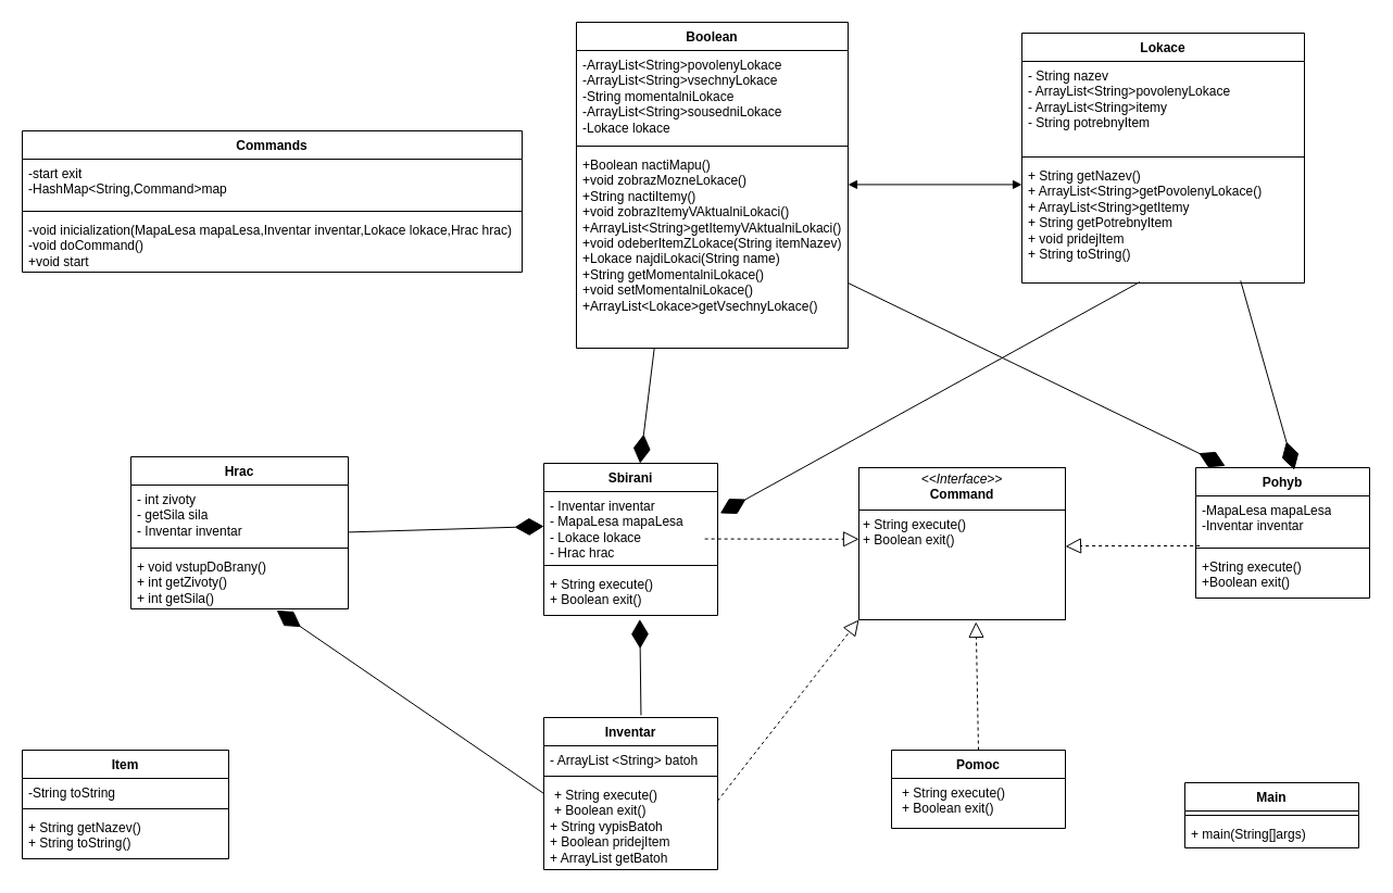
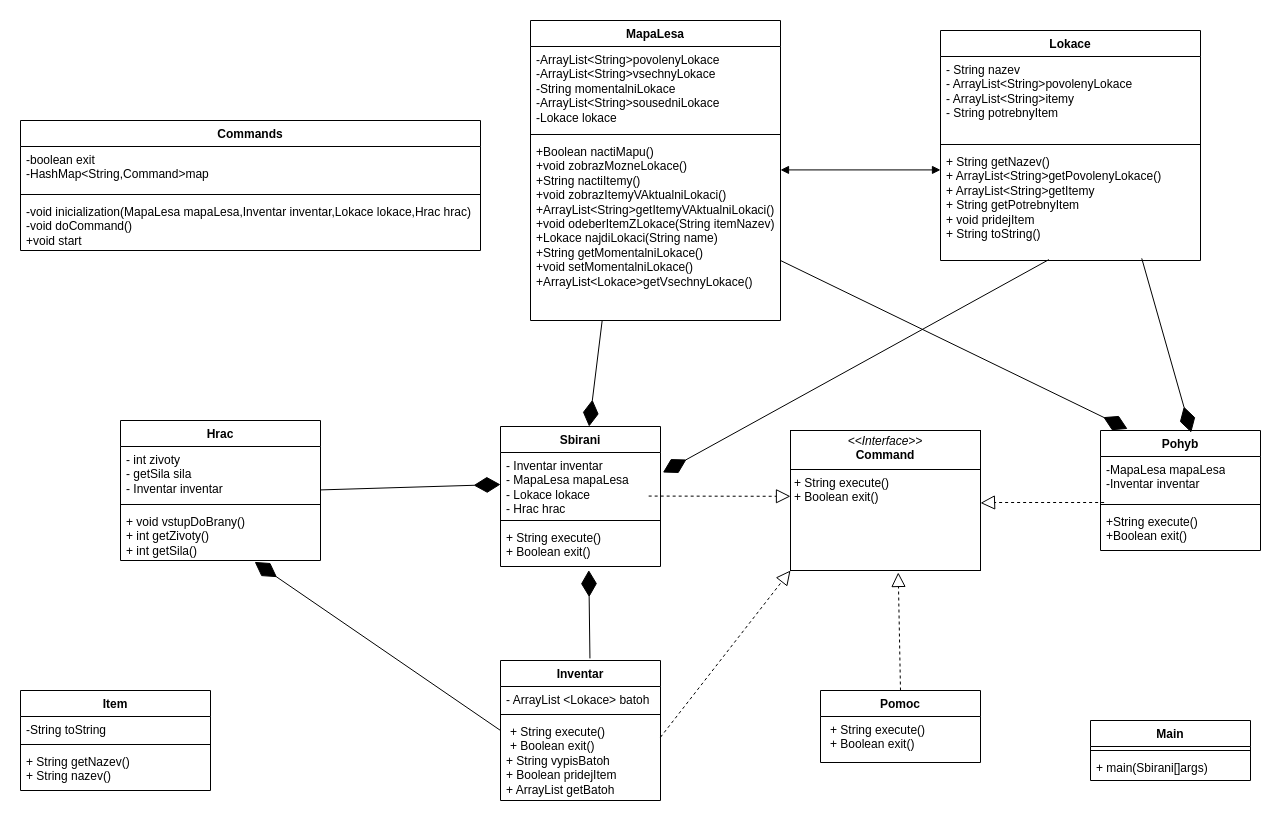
  <mxCell id="0" />
  <mxCell id="1" parent="0" />
  <mxCell id="2" value="&lt;p style=&quot;margin:0px;margin-top:4px;text-align:center;&quot;&gt;&lt;i&gt;&amp;lt;&amp;lt;Interface&amp;gt;&amp;gt;&lt;/i&gt;&lt;br&gt;&lt;b&gt;Command&lt;/b&gt;&lt;/p&gt;&lt;hr size=&quot;1&quot; style=&quot;border-style:solid;&quot;&gt;&lt;p style=&quot;margin:0px;margin-left:4px;&quot;&gt;+ String execute()&lt;/p&gt;&lt;p style=&quot;margin:0px;margin-left:4px;&quot;&gt;+ Boolean exit()&lt;/p&gt;&lt;p style=&quot;margin:0px;margin-left:4px;&quot;&gt;&lt;br&gt;&lt;/p&gt;" style="verticalAlign=top;align=left;overflow=fill;html=1;whiteSpace=wrap;" vertex="1" parent="1"><mxGeometry x="790" y="430" width="190" height="140" as="geometry" /></mxCell>
  <mxCell id="3" value="Pohyb" style="swimlane;fontStyle=1;align=center;verticalAlign=top;childLayout=stackLayout;horizontal=1;startSize=26;horizontalStack=0;resizeParent=1;resizeParentMax=0;resizeLast=0;collapsible=1;marginBottom=0;whiteSpace=wrap;html=1;" vertex="1" parent="1"><mxGeometry x="1100" y="430" width="160" height="120" as="geometry" /></mxCell>
  <mxCell id="4" value="-MapaLesa mapaLesa&lt;div&gt;-Inventar inventar&lt;/div&gt;&lt;div&gt;&lt;div&gt;&lt;div&gt;&lt;span style=&quot;white-space: pre;&quot;&gt;&#09;&lt;/span&gt;&lt;br&gt;&lt;/div&gt;&lt;/div&gt;&lt;/div&gt;" style="text;strokeColor=none;fillColor=none;align=left;verticalAlign=top;spacingLeft=4;spacingRight=4;overflow=hidden;rotatable=0;points=[[0,0.5],[1,0.5]];portConstraint=eastwest;whiteSpace=wrap;html=1;" vertex="1" parent="3"><mxGeometry y="26" width="160" height="44" as="geometry" /></mxCell>
  <mxCell id="5" value="" style="line;strokeWidth=1;fillColor=none;align=left;verticalAlign=middle;spacingTop=-1;spacingLeft=3;spacingRight=3;rotatable=0;labelPosition=right;points=[];portConstraint=eastwest;strokeColor=inherit;" vertex="1" parent="3"><mxGeometry y="70" width="160" height="8" as="geometry" /></mxCell>
  <mxCell id="6" value="+String execute()&lt;div&gt;+Boolean exit()&lt;/div&gt;" style="text;strokeColor=none;fillColor=none;align=left;verticalAlign=top;spacingLeft=4;spacingRight=4;overflow=hidden;rotatable=0;points=[[0,0.5],[1,0.5]];portConstraint=eastwest;whiteSpace=wrap;html=1;" vertex="1" parent="3"><mxGeometry y="78" width="160" height="42" as="geometry" /></mxCell>
  <mxCell id="7" value="" style="endArrow=block;dashed=1;endFill=0;endSize=12;html=1;rounded=0;entryX=0.981;entryY=0.589;entryDx=0;entryDy=0;entryPerimeter=0;" edge="1" parent="1"><mxGeometry width="160" relative="1" as="geometry"><mxPoint x="1103.61" y="502" as="sourcePoint" /><mxPoint x="980" y="502.46" as="targetPoint" /><Array as="points"><mxPoint x="993.61" y="502" /></Array></mxGeometry></mxCell>
  <mxCell id="8" value="Sbirani" style="swimlane;fontStyle=1;align=center;verticalAlign=top;childLayout=stackLayout;horizontal=1;startSize=26;horizontalStack=0;resizeParent=1;resizeParentMax=0;resizeLast=0;collapsible=1;marginBottom=0;whiteSpace=wrap;html=1;" vertex="1" parent="1"><mxGeometry x="500" y="426" width="160" height="140" as="geometry" /></mxCell>
  <mxCell id="9" value="- Inventar inventar&lt;div&gt;- MapaLesa mapaLesa&lt;br&gt;- Lokace lokace&lt;br&gt;- Hrac hrac&lt;br&gt;&lt;div&gt;&lt;br&gt;&lt;/div&gt;&lt;/div&gt;" style="text;strokeColor=none;fillColor=none;align=left;verticalAlign=top;spacingLeft=4;spacingRight=4;overflow=hidden;rotatable=0;points=[[0,0.5],[1,0.5]];portConstraint=eastwest;whiteSpace=wrap;html=1;" vertex="1" parent="8"><mxGeometry y="26" width="160" height="64" as="geometry" /></mxCell>
  <mxCell id="10" value="" style="line;strokeWidth=1;fillColor=none;align=left;verticalAlign=middle;spacingTop=-1;spacingLeft=3;spacingRight=3;rotatable=0;labelPosition=right;points=[];portConstraint=eastwest;strokeColor=inherit;" vertex="1" parent="8"><mxGeometry y="90" width="160" height="8" as="geometry" /></mxCell>
  <mxCell id="11" value="+ String execute()&lt;div&gt;+ Boolean exit()&lt;/div&gt;" style="text;strokeColor=none;fillColor=none;align=left;verticalAlign=top;spacingLeft=4;spacingRight=4;overflow=hidden;rotatable=0;points=[[0,0.5],[1,0.5]];portConstraint=eastwest;whiteSpace=wrap;html=1;" vertex="1" parent="8"><mxGeometry y="98" width="160" height="42" as="geometry" /></mxCell>
  <mxCell id="12" value="" style="endArrow=block;dashed=1;endFill=0;endSize=12;html=1;rounded=0;exitX=0.989;exitY=0.774;exitDx=0;exitDy=0;exitPerimeter=0;entryX=0.053;entryY=0.55;entryDx=0;entryDy=0;entryPerimeter=0;" edge="1" parent="1"><mxGeometry width="160" relative="1" as="geometry"><mxPoint x="648.17" y="495.566" as="sourcePoint" /><mxPoint x="790" y="495.8" as="targetPoint" /></mxGeometry></mxCell>
  <mxCell id="13" value="Inventar" style="swimlane;fontStyle=1;align=center;verticalAlign=top;childLayout=stackLayout;horizontal=1;startSize=26;horizontalStack=0;resizeParent=1;resizeParentMax=0;resizeLast=0;collapsible=1;marginBottom=0;whiteSpace=wrap;html=1;" vertex="1" parent="1"><mxGeometry x="500" y="660" width="160" height="140" as="geometry" /></mxCell>
- <mxCell id="14" value="- ArrayList &amp;lt;String&amp;gt; batoh&amp;nbsp;&lt;div&gt;&lt;br&gt;&lt;/div&gt;" style="text;strokeColor=none;fillColor=none;align=left;verticalAlign=top;spacingLeft=4;spacingRight=4;overflow=hidden;rotatable=0;points=[[0,0.5],[1,0.5]];portConstraint=eastwest;whiteSpace=wrap;html=1;" vertex="1" parent="13"><mxGeometry y="26" width="160" height="24" as="geometry" /></mxCell>
+ <mxCell id="14" value="- ArrayList &amp;lt;Lokace&amp;gt; batoh&amp;nbsp;&lt;div&gt;&lt;br&gt;&lt;/div&gt;" style="text;strokeColor=none;fillColor=none;align=left;verticalAlign=top;spacingLeft=4;spacingRight=4;overflow=hidden;rotatable=0;points=[[0,0.5],[1,0.5]];portConstraint=eastwest;whiteSpace=wrap;html=1;" vertex="1" parent="13"><mxGeometry y="26" width="160" height="24" as="geometry" /></mxCell>
  <mxCell id="15" value="" style="line;strokeWidth=1;fillColor=none;align=left;verticalAlign=middle;spacingTop=-1;spacingLeft=3;spacingRight=3;rotatable=0;labelPosition=right;points=[];portConstraint=eastwest;strokeColor=inherit;" vertex="1" parent="13"><mxGeometry y="50" width="160" height="8" as="geometry" /></mxCell>
  <mxCell id="16" value="&lt;p style=&quot;margin: 0px 0px 0px 4px;&quot;&gt;+ String execute()&lt;/p&gt;&lt;p style=&quot;margin: 0px 0px 0px 4px;&quot;&gt;+ Boolean exit()&lt;/p&gt;+ String vypisBatoh&lt;div&gt;+ Boolean pridejItem&lt;/div&gt;&lt;div&gt;+ ArrayList getBatoh&lt;/div&gt;" style="text;strokeColor=none;fillColor=none;align=left;verticalAlign=top;spacingLeft=4;spacingRight=4;overflow=hidden;rotatable=0;points=[[0,0.5],[1,0.5]];portConstraint=eastwest;whiteSpace=wrap;html=1;" vertex="1" parent="13"><mxGeometry y="58" width="160" height="82" as="geometry" /></mxCell>
  <mxCell id="17" value="" style="endArrow=block;dashed=1;endFill=0;endSize=12;html=1;rounded=0;exitX=1;exitY=0.228;exitDx=0;exitDy=0;exitPerimeter=0;entryX=0;entryY=1;entryDx=0;entryDy=0;" edge="1" parent="1" source="16" target="2"><mxGeometry width="160" relative="1" as="geometry"><mxPoint x="720" y="580" as="sourcePoint" /><mxPoint x="880" y="580" as="targetPoint" /></mxGeometry></mxCell>
  <mxCell id="18" value="Pomoc" style="swimlane;fontStyle=1;align=center;verticalAlign=top;childLayout=stackLayout;horizontal=1;startSize=26;horizontalStack=0;resizeParent=1;resizeParentMax=0;resizeLast=0;collapsible=1;marginBottom=0;whiteSpace=wrap;html=1;" vertex="1" parent="1"><mxGeometry x="820" y="690" width="160" height="72" as="geometry" /></mxCell>
  <mxCell id="19" value="&lt;p style=&quot;margin: 0px 0px 0px 4px;&quot;&gt;+ String execute()&lt;/p&gt;&lt;p style=&quot;margin: 0px 0px 0px 4px;&quot;&gt;+ Boolean exit()&lt;/p&gt;" style="text;strokeColor=none;fillColor=none;align=left;verticalAlign=top;spacingLeft=4;spacingRight=4;overflow=hidden;rotatable=0;points=[[0,0.5],[1,0.5]];portConstraint=eastwest;whiteSpace=wrap;html=1;" vertex="1" parent="18"><mxGeometry y="26" width="160" height="46" as="geometry" /></mxCell>
  <mxCell id="20" value="" style="endArrow=block;dashed=1;endFill=0;endSize=12;html=1;rounded=0;entryX=0.567;entryY=1.014;entryDx=0;entryDy=0;entryPerimeter=0;exitX=0.5;exitY=0;exitDx=0;exitDy=0;" edge="1" parent="1" source="18" target="2"><mxGeometry width="160" relative="1" as="geometry"><mxPoint x="770" y="680" as="sourcePoint" /><mxPoint x="980" y="620" as="targetPoint" /></mxGeometry></mxCell>
- <mxCell id="21" value="Boolean" style="swimlane;fontStyle=1;align=center;verticalAlign=top;childLayout=stackLayout;horizontal=1;startSize=26;horizontalStack=0;resizeParent=1;resizeParentMax=0;resizeLast=0;collapsible=1;marginBottom=0;whiteSpace=wrap;html=1;" vertex="1" parent="1"><mxGeometry x="530" y="20" width="250" height="300" as="geometry" /></mxCell>
+ <mxCell id="21" value="MapaLesa" style="swimlane;fontStyle=1;align=center;verticalAlign=top;childLayout=stackLayout;horizontal=1;startSize=26;horizontalStack=0;resizeParent=1;resizeParentMax=0;resizeLast=0;collapsible=1;marginBottom=0;whiteSpace=wrap;html=1;" vertex="1" parent="1"><mxGeometry x="530" y="20" width="250" height="300" as="geometry" /></mxCell>
  <mxCell id="22" value="-ArrayList&amp;lt;String&amp;gt;povolenyLokace&lt;br&gt;-ArrayList&amp;lt;String&amp;gt;vsechnyLokace&lt;br&gt;&lt;div&gt;-String momentalniLokace&lt;/div&gt;&lt;div&gt;-ArrayList&amp;lt;String&amp;gt;sousedniLokace&lt;br&gt;&lt;/div&gt;&lt;div&gt;-Lokace lokace&lt;/div&gt;" style="text;strokeColor=none;fillColor=none;align=left;verticalAlign=top;spacingLeft=4;spacingRight=4;overflow=hidden;rotatable=0;points=[[0,0.5],[1,0.5]];portConstraint=eastwest;whiteSpace=wrap;html=1;" vertex="1" parent="21"><mxGeometry y="26" width="250" height="84" as="geometry" /></mxCell>
  <mxCell id="23" value="" style="line;strokeWidth=1;fillColor=none;align=left;verticalAlign=middle;spacingTop=-1;spacingLeft=3;spacingRight=3;rotatable=0;labelPosition=right;points=[];portConstraint=eastwest;strokeColor=inherit;" vertex="1" parent="21"><mxGeometry y="110" width="250" height="8" as="geometry" /></mxCell>
  <mxCell id="24" value="+Boolean nactiMapu()&lt;div&gt;+void zobrazMozneLokace()&lt;/div&gt;&lt;div&gt;+String nactiItemy()&lt;/div&gt;&lt;div&gt;+void zobrazItemyVAktualniLokaci()&lt;/div&gt;&lt;div&gt;+ArrayList&amp;lt;String&amp;gt;getItemyVAktualniLokaci()&lt;/div&gt;&lt;div&gt;+void odeberItemZLokace(String itemNazev)&lt;/div&gt;&lt;div&gt;+Lokace najdiLokaci(String name)&lt;/div&gt;&lt;div&gt;+String getMomentalniLokace()&lt;br&gt;+void setMomentalniLokace()&lt;/div&gt;&lt;div&gt;+ArrayList&amp;lt;Lokace&amp;gt;getVsechnyLokace()&lt;/div&gt;" style="text;strokeColor=none;fillColor=none;align=left;verticalAlign=top;spacingLeft=4;spacingRight=4;overflow=hidden;rotatable=0;points=[[0,0.5],[1,0.5]];portConstraint=eastwest;whiteSpace=wrap;html=1;" vertex="1" parent="21"><mxGeometry y="118" width="250" height="182" as="geometry" /></mxCell>
  <mxCell id="25" value="Commands" style="swimlane;fontStyle=1;align=center;verticalAlign=top;childLayout=stackLayout;horizontal=1;startSize=26;horizontalStack=0;resizeParent=1;resizeParentMax=0;resizeLast=0;collapsible=1;marginBottom=0;whiteSpace=wrap;html=1;" vertex="1" parent="1"><mxGeometry x="20" y="120" width="460" height="130" as="geometry" /></mxCell>
- <mxCell id="26" value="-start exit&lt;div&gt;-HashMap&amp;lt;String,Command&amp;gt;map&lt;/div&gt;&lt;div&gt;&lt;br&gt;&lt;/div&gt;" style="text;strokeColor=none;fillColor=none;align=left;verticalAlign=top;spacingLeft=4;spacingRight=4;overflow=hidden;rotatable=0;points=[[0,0.5],[1,0.5]];portConstraint=eastwest;whiteSpace=wrap;html=1;" vertex="1" parent="25"><mxGeometry y="26" width="460" height="44" as="geometry" /></mxCell>
+ <mxCell id="26" value="-boolean exit&lt;div&gt;-HashMap&amp;lt;String,Command&amp;gt;map&lt;/div&gt;&lt;div&gt;&lt;br&gt;&lt;/div&gt;" style="text;strokeColor=none;fillColor=none;align=left;verticalAlign=top;spacingLeft=4;spacingRight=4;overflow=hidden;rotatable=0;points=[[0,0.5],[1,0.5]];portConstraint=eastwest;whiteSpace=wrap;html=1;" vertex="1" parent="25"><mxGeometry y="26" width="460" height="44" as="geometry" /></mxCell>
  <mxCell id="27" value="" style="line;strokeWidth=1;fillColor=none;align=left;verticalAlign=middle;spacingTop=-1;spacingLeft=3;spacingRight=3;rotatable=0;labelPosition=right;points=[];portConstraint=eastwest;strokeColor=inherit;" vertex="1" parent="25"><mxGeometry y="70" width="460" height="8" as="geometry" /></mxCell>
  <mxCell id="28" value="&lt;div&gt;-void inicialization(MapaLesa mapaLesa,Inventar inventar,Lokace lokace,Hrac hrac)&lt;/div&gt;&lt;div&gt;-void doCommand()&lt;/div&gt;&lt;div&gt;+void start&lt;/div&gt;&lt;div&gt;&lt;br&gt;&lt;/div&gt;" style="text;strokeColor=none;fillColor=none;align=left;verticalAlign=top;spacingLeft=4;spacingRight=4;overflow=hidden;rotatable=0;points=[[0,0.5],[1,0.5]];portConstraint=eastwest;whiteSpace=wrap;html=1;" vertex="1" parent="25"><mxGeometry y="78" width="460" height="52" as="geometry" /></mxCell>
  <mxCell id="29" value="Lokace" style="swimlane;fontStyle=1;align=center;verticalAlign=top;childLayout=stackLayout;horizontal=1;startSize=26;horizontalStack=0;resizeParent=1;resizeParentMax=0;resizeLast=0;collapsible=1;marginBottom=0;whiteSpace=wrap;html=1;" vertex="1" parent="1"><mxGeometry x="940" y="30" width="260" height="230" as="geometry" /></mxCell>
  <mxCell id="30" value="- String nazev&lt;div&gt;- ArrayList&amp;lt;String&amp;gt;povolenyLokace&lt;/div&gt;&lt;div&gt;- ArrayList&amp;lt;String&amp;gt;itemy&lt;/div&gt;&lt;div&gt;- String potrebnyItem&lt;/div&gt;" style="text;strokeColor=none;fillColor=none;align=left;verticalAlign=top;spacingLeft=4;spacingRight=4;overflow=hidden;rotatable=0;points=[[0,0.5],[1,0.5]];portConstraint=eastwest;whiteSpace=wrap;html=1;" vertex="1" parent="29"><mxGeometry y="26" width="260" height="84" as="geometry" /></mxCell>
  <mxCell id="31" value="" style="line;strokeWidth=1;fillColor=none;align=left;verticalAlign=middle;spacingTop=-1;spacingLeft=3;spacingRight=3;rotatable=0;labelPosition=right;points=[];portConstraint=eastwest;strokeColor=inherit;" vertex="1" parent="29"><mxGeometry y="110" width="260" height="8" as="geometry" /></mxCell>
  <mxCell id="32" value="+ String getNazev()&lt;div&gt;+ ArrayList&amp;lt;String&amp;gt;getPovolenyLokace()&lt;/div&gt;&lt;div&gt;+ ArrayList&amp;lt;String&amp;gt;getItemy&lt;/div&gt;&lt;div&gt;+ String getPotrebnyItem&lt;/div&gt;&lt;div&gt;+ void pridejItem&lt;/div&gt;&lt;div&gt;+ String toString()&lt;/div&gt;" style="text;strokeColor=none;fillColor=none;align=left;verticalAlign=top;spacingLeft=4;spacingRight=4;overflow=hidden;rotatable=0;points=[[0,0.5],[1,0.5]];portConstraint=eastwest;whiteSpace=wrap;html=1;" vertex="1" parent="29"><mxGeometry y="118" width="260" height="112" as="geometry" /></mxCell>
  <mxCell id="33" value="Hrac" style="swimlane;fontStyle=1;align=center;verticalAlign=top;childLayout=stackLayout;horizontal=1;startSize=26;horizontalStack=0;resizeParent=1;resizeParentMax=0;resizeLast=0;collapsible=1;marginBottom=0;whiteSpace=wrap;html=1;" vertex="1" parent="1"><mxGeometry x="120" y="420" width="200" height="140" as="geometry" /></mxCell>
  <mxCell id="34" value="- int zivoty&lt;div&gt;- getSila sila&lt;/div&gt;&lt;div&gt;- Inventar inventar&lt;/div&gt;" style="text;strokeColor=none;fillColor=none;align=left;verticalAlign=top;spacingLeft=4;spacingRight=4;overflow=hidden;rotatable=0;points=[[0,0.5],[1,0.5]];portConstraint=eastwest;whiteSpace=wrap;html=1;" vertex="1" parent="33"><mxGeometry y="26" width="200" height="54" as="geometry" /></mxCell>
  <mxCell id="35" value="" style="line;strokeWidth=1;fillColor=none;align=left;verticalAlign=middle;spacingTop=-1;spacingLeft=3;spacingRight=3;rotatable=0;labelPosition=right;points=[];portConstraint=eastwest;strokeColor=inherit;" vertex="1" parent="33"><mxGeometry y="80" width="200" height="8" as="geometry" /></mxCell>
  <mxCell id="36" value="+ void vstupDoBrany()&lt;div&gt;+ int getZivoty()&lt;/div&gt;&lt;div&gt;+ int getSila()&lt;/div&gt;" style="text;strokeColor=none;fillColor=none;align=left;verticalAlign=top;spacingLeft=4;spacingRight=4;overflow=hidden;rotatable=0;points=[[0,0.5],[1,0.5]];portConstraint=eastwest;whiteSpace=wrap;html=1;" vertex="1" parent="33"><mxGeometry y="88" width="200" height="52" as="geometry" /></mxCell>
  <mxCell id="37" value="Item" style="swimlane;fontStyle=1;align=center;verticalAlign=top;childLayout=stackLayout;horizontal=1;startSize=26;horizontalStack=0;resizeParent=1;resizeParentMax=0;resizeLast=0;collapsible=1;marginBottom=0;whiteSpace=wrap;html=1;" vertex="1" parent="1"><mxGeometry x="20" y="690" width="190" height="100" as="geometry" /></mxCell>
  <mxCell id="38" value="-String toString&lt;div&gt;&lt;br&gt;&lt;/div&gt;" style="text;strokeColor=none;fillColor=none;align=left;verticalAlign=top;spacingLeft=4;spacingRight=4;overflow=hidden;rotatable=0;points=[[0,0.5],[1,0.5]];portConstraint=eastwest;whiteSpace=wrap;html=1;" vertex="1" parent="37"><mxGeometry y="26" width="190" height="24" as="geometry" /></mxCell>
  <mxCell id="39" value="" style="line;strokeWidth=1;fillColor=none;align=left;verticalAlign=middle;spacingTop=-1;spacingLeft=3;spacingRight=3;rotatable=0;labelPosition=right;points=[];portConstraint=eastwest;strokeColor=inherit;" vertex="1" parent="37"><mxGeometry y="50" width="190" height="8" as="geometry" /></mxCell>
- <mxCell id="40" value="+ String getNazev()&lt;div&gt;+ String toString()&lt;/div&gt;" style="text;strokeColor=none;fillColor=none;align=left;verticalAlign=top;spacingLeft=4;spacingRight=4;overflow=hidden;rotatable=0;points=[[0,0.5],[1,0.5]];portConstraint=eastwest;whiteSpace=wrap;html=1;" vertex="1" parent="37"><mxGeometry y="58" width="190" height="42" as="geometry" /></mxCell>
+ <mxCell id="40" value="+ String getNazev()&lt;div&gt;+ String nazev()&lt;/div&gt;" style="text;strokeColor=none;fillColor=none;align=left;verticalAlign=top;spacingLeft=4;spacingRight=4;overflow=hidden;rotatable=0;points=[[0,0.5],[1,0.5]];portConstraint=eastwest;whiteSpace=wrap;html=1;" vertex="1" parent="37"><mxGeometry y="58" width="190" height="42" as="geometry" /></mxCell>
  <mxCell id="41" value="Main" style="swimlane;fontStyle=1;align=center;verticalAlign=top;childLayout=stackLayout;horizontal=1;startSize=26;horizontalStack=0;resizeParent=1;resizeParentMax=0;resizeLast=0;collapsible=1;marginBottom=0;whiteSpace=wrap;html=1;" vertex="1" parent="1"><mxGeometry x="1090" y="720" width="160" height="60" as="geometry" /></mxCell>
  <mxCell id="42" value="" style="line;strokeWidth=1;fillColor=none;align=left;verticalAlign=middle;spacingTop=-1;spacingLeft=3;spacingRight=3;rotatable=0;labelPosition=right;points=[];portConstraint=eastwest;strokeColor=inherit;" vertex="1" parent="41"><mxGeometry y="26" width="160" height="8" as="geometry" /></mxCell>
- <mxCell id="43" value="+ main(String[]args)" style="text;strokeColor=none;fillColor=none;align=left;verticalAlign=top;spacingLeft=4;spacingRight=4;overflow=hidden;rotatable=0;points=[[0,0.5],[1,0.5]];portConstraint=eastwest;whiteSpace=wrap;html=1;" vertex="1" parent="41"><mxGeometry y="34" width="160" height="26" as="geometry" /></mxCell>
+ <mxCell id="43" value="+ main(Sbirani[]args)" style="text;strokeColor=none;fillColor=none;align=left;verticalAlign=top;spacingLeft=4;spacingRight=4;overflow=hidden;rotatable=0;points=[[0,0.5],[1,0.5]];portConstraint=eastwest;whiteSpace=wrap;html=1;" vertex="1" parent="41"><mxGeometry y="34" width="160" height="26" as="geometry" /></mxCell>
  <mxCell id="44" value="" style="endArrow=block;startArrow=block;endFill=1;startFill=1;html=1;rounded=0;" edge="1" parent="1"><mxGeometry width="160" relative="1" as="geometry"><mxPoint x="780" y="169.41" as="sourcePoint" /><mxPoint x="940" y="169.41" as="targetPoint" /></mxGeometry></mxCell>
  <mxCell id="45" value="" style="endArrow=diamondThin;endFill=1;endSize=24;html=1;rounded=0;" edge="1" parent="1" target="8"><mxGeometry width="160" relative="1" as="geometry"><mxPoint x="601.68" y="320" as="sourcePoint" /><mxPoint x="590" y="416.736" as="targetPoint" /></mxGeometry></mxCell>
  <mxCell id="46" value="" style="endArrow=diamondThin;endFill=1;endSize=24;html=1;rounded=0;entryX=0.552;entryY=1.087;entryDx=0;entryDy=0;entryPerimeter=0;exitX=0.559;exitY=-0.015;exitDx=0;exitDy=0;exitPerimeter=0;" edge="1" parent="1" source="13" target="11"><mxGeometry width="160" relative="1" as="geometry"><mxPoint x="490" y="640" as="sourcePoint" /><mxPoint x="650" y="640" as="targetPoint" /></mxGeometry></mxCell>
  <mxCell id="47" value="" style="endArrow=diamondThin;endFill=1;endSize=24;html=1;rounded=0;entryX=0;entryY=0.5;entryDx=0;entryDy=0;" edge="1" parent="1" target="9"><mxGeometry width="160" relative="1" as="geometry"><mxPoint x="320" y="489.41" as="sourcePoint" /><mxPoint x="480" y="489.41" as="targetPoint" /></mxGeometry></mxCell>
  <mxCell id="48" value="" style="endArrow=diamondThin;endFill=1;endSize=24;html=1;rounded=0;entryX=1.015;entryY=0.313;entryDx=0;entryDy=0;entryPerimeter=0;exitX=0.417;exitY=0.992;exitDx=0;exitDy=0;exitPerimeter=0;" edge="1" parent="1" source="32" target="9"><mxGeometry width="160" relative="1" as="geometry"><mxPoint x="780" y="320" as="sourcePoint" /><mxPoint x="940" y="320" as="targetPoint" /></mxGeometry></mxCell>
  <mxCell id="49" value="" style="endArrow=diamondThin;endFill=1;endSize=24;html=1;rounded=0;entryX=0.671;entryY=1.027;entryDx=0;entryDy=0;entryPerimeter=0;exitX=0;exitY=0.146;exitDx=0;exitDy=0;exitPerimeter=0;" edge="1" parent="1" source="16" target="36"><mxGeometry width="160" relative="1" as="geometry"><mxPoint x="290" y="650" as="sourcePoint" /><mxPoint x="450" y="650" as="targetPoint" /></mxGeometry></mxCell>
  <mxCell id="50" value="" style="endArrow=diamondThin;endFill=1;endSize=24;html=1;rounded=0;entryX=0.169;entryY=-0.013;entryDx=0;entryDy=0;entryPerimeter=0;" edge="1" parent="1" target="3"><mxGeometry width="160" relative="1" as="geometry"><mxPoint x="780" y="260" as="sourcePoint" /><mxPoint x="940" y="260" as="targetPoint" /></mxGeometry></mxCell>
  <mxCell id="51" value="" style="endArrow=diamondThin;endFill=1;endSize=24;html=1;rounded=0;exitX=0.774;exitY=0.981;exitDx=0;exitDy=0;exitPerimeter=0;entryX=0.567;entryY=0.017;entryDx=0;entryDy=0;entryPerimeter=0;" edge="1" parent="1" source="32" target="3"><mxGeometry width="160" relative="1" as="geometry"><mxPoint x="1140" y="300" as="sourcePoint" /><mxPoint x="1300" y="300" as="targetPoint" /></mxGeometry></mxCell>
